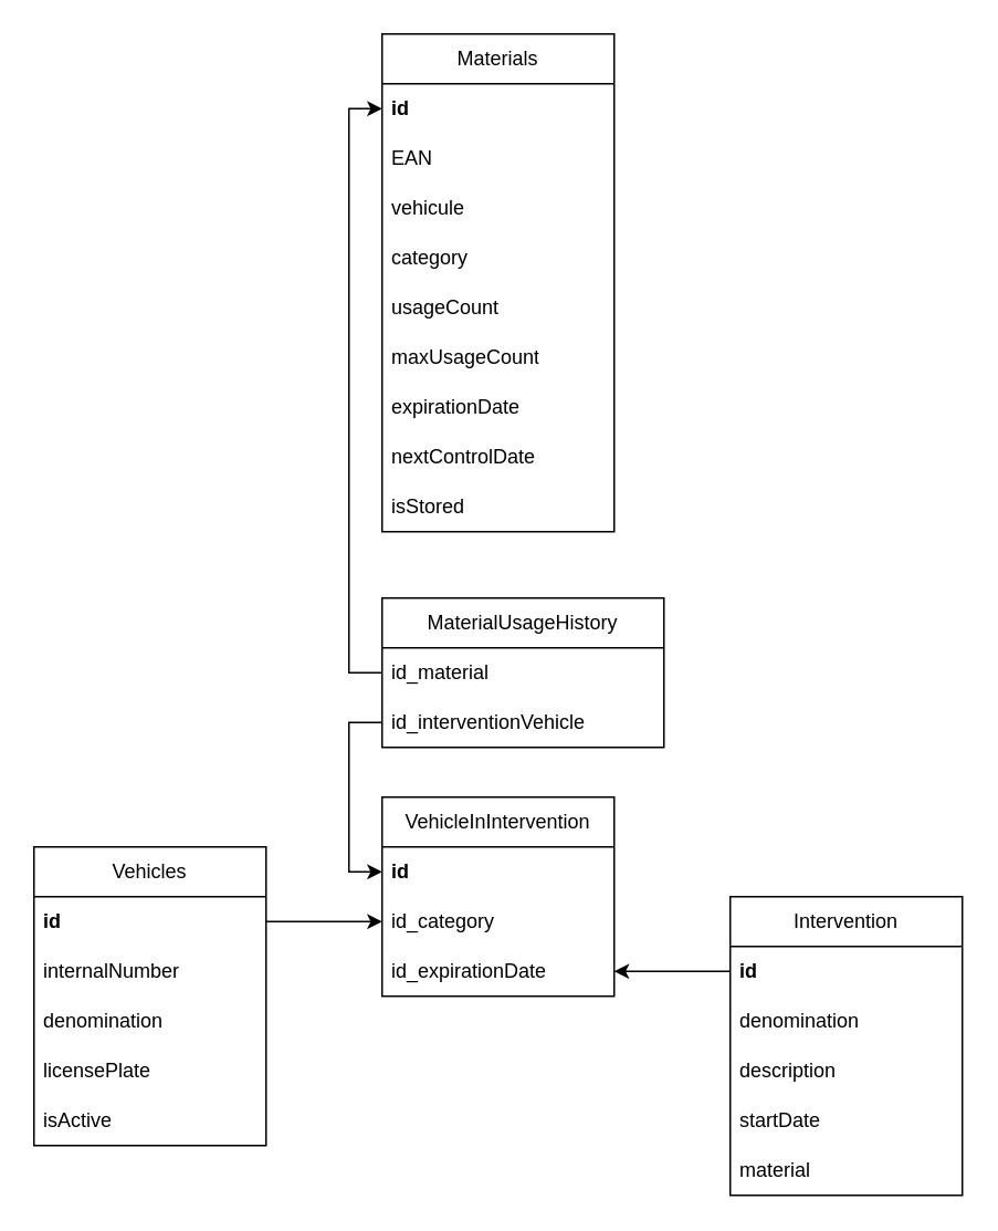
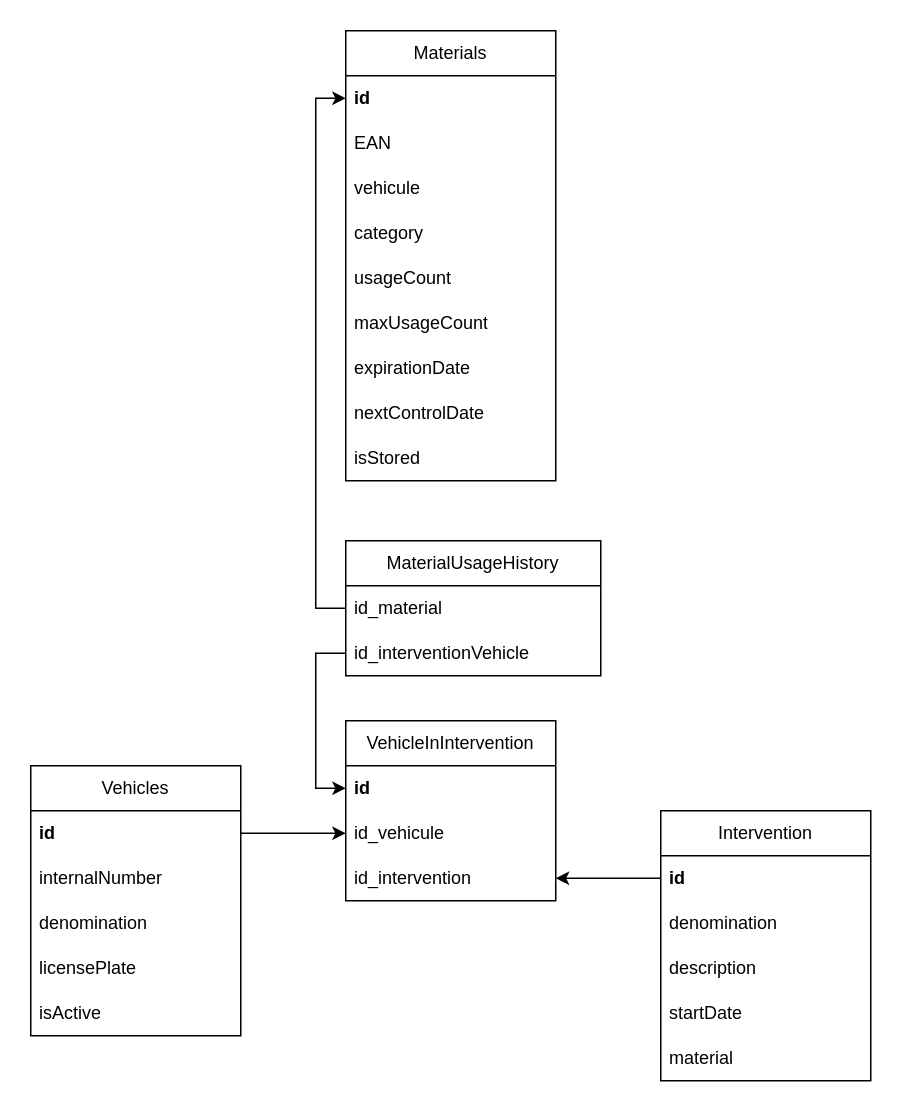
  <mxCell id="0" />
  <mxCell id="1" parent="0" />
  <mxCell id="2" value="Materials" style="swimlane;fontStyle=0;childLayout=stackLayout;horizontal=1;startSize=30;horizontalStack=0;resizeParent=1;resizeParentMax=0;resizeLast=0;collapsible=1;marginBottom=0;whiteSpace=wrap;html=1;" parent="1" vertex="1"><mxGeometry x="230" width="140" height="300" as="geometry" y="20" /></mxCell>
  <mxCell id="3" value="id" style="text;strokeColor=none;fillColor=none;align=left;verticalAlign=middle;spacingLeft=4;spacingRight=4;overflow=hidden;points=[[0,0.5],[1,0.5]];portConstraint=eastwest;rotatable=0;whiteSpace=wrap;html=1;fontStyle=1" parent="2" vertex="1"><mxGeometry y="30" width="140" height="30" as="geometry" /></mxCell>
  <mxCell id="4" value="EAN" style="text;strokeColor=none;fillColor=none;align=left;verticalAlign=middle;spacingLeft=4;spacingRight=4;overflow=hidden;points=[[0,0.5],[1,0.5]];portConstraint=eastwest;rotatable=0;whiteSpace=wrap;html=1;" parent="2" vertex="1"><mxGeometry y="60" width="140" height="30" as="geometry" /></mxCell>
  <mxCell id="5" value="vehicule" style="text;strokeColor=none;fillColor=none;align=left;verticalAlign=middle;spacingLeft=4;spacingRight=4;overflow=hidden;points=[[0,0.5],[1,0.5]];portConstraint=eastwest;rotatable=0;whiteSpace=wrap;html=1;" vertex="1" parent="2"><mxGeometry y="90" width="140" height="30" as="geometry" /></mxCell>
  <mxCell id="6" value="category" style="text;strokeColor=none;fillColor=none;align=left;verticalAlign=middle;spacingLeft=4;spacingRight=4;overflow=hidden;points=[[0,0.5],[1,0.5]];portConstraint=eastwest;rotatable=0;whiteSpace=wrap;html=1;" vertex="1" parent="2"><mxGeometry y="120" width="140" height="30" as="geometry" /></mxCell>
  <mxCell id="7" value="usageCount" style="text;strokeColor=none;fillColor=none;align=left;verticalAlign=middle;spacingLeft=4;spacingRight=4;overflow=hidden;points=[[0,0.5],[1,0.5]];portConstraint=eastwest;rotatable=0;whiteSpace=wrap;html=1;" parent="2" vertex="1"><mxGeometry y="150" width="140" height="30" as="geometry" /></mxCell>
  <mxCell id="8" value="maxUsageCount" style="text;strokeColor=none;fillColor=none;align=left;verticalAlign=middle;spacingLeft=4;spacingRight=4;overflow=hidden;points=[[0,0.5],[1,0.5]];portConstraint=eastwest;rotatable=0;whiteSpace=wrap;html=1;" parent="2" vertex="1"><mxGeometry y="180" width="140" height="30" as="geometry" /></mxCell>
  <mxCell id="9" value="expirationDate" style="text;strokeColor=none;fillColor=none;align=left;verticalAlign=middle;spacingLeft=4;spacingRight=4;overflow=hidden;points=[[0,0.5],[1,0.5]];portConstraint=eastwest;rotatable=0;whiteSpace=wrap;html=1;" parent="2" vertex="1"><mxGeometry y="210" width="140" height="30" as="geometry" /></mxCell>
  <mxCell id="10" value="nextControlDate" style="text;strokeColor=none;fillColor=none;align=left;verticalAlign=middle;spacingLeft=4;spacingRight=4;overflow=hidden;points=[[0,0.5],[1,0.5]];portConstraint=eastwest;rotatable=0;whiteSpace=wrap;html=1;" parent="2" vertex="1"><mxGeometry y="240" width="140" height="30" as="geometry" /></mxCell>
  <mxCell id="11" value="isStored" style="text;strokeColor=none;fillColor=none;align=left;verticalAlign=middle;spacingLeft=4;spacingRight=4;overflow=hidden;points=[[0,0.5],[1,0.5]];portConstraint=eastwest;rotatable=0;whiteSpace=wrap;html=1;" vertex="1" parent="2"><mxGeometry y="270" width="140" height="30" as="geometry" /></mxCell>
  <mxCell id="12" value="Vehicles" style="swimlane;fontStyle=0;childLayout=stackLayout;horizontal=1;startSize=30;horizontalStack=0;resizeParent=1;resizeParentMax=0;resizeLast=0;collapsible=1;marginBottom=0;whiteSpace=wrap;html=1;" parent="1" vertex="1"><mxGeometry x="20" y="510" width="140" height="180" as="geometry" /></mxCell>
  <mxCell id="13" value="id" style="text;strokeColor=none;fillColor=none;align=left;verticalAlign=middle;spacingLeft=4;spacingRight=4;overflow=hidden;points=[[0,0.5],[1,0.5]];portConstraint=eastwest;rotatable=0;whiteSpace=wrap;html=1;fontStyle=1" parent="12" vertex="1"><mxGeometry y="30" width="140" height="30" as="geometry" /></mxCell>
  <mxCell id="14" value="internalNumber" style="text;strokeColor=none;fillColor=none;align=left;verticalAlign=middle;spacingLeft=4;spacingRight=4;overflow=hidden;points=[[0,0.5],[1,0.5]];portConstraint=eastwest;rotatable=0;whiteSpace=wrap;html=1;" parent="12" vertex="1"><mxGeometry y="60" width="140" height="30" as="geometry" /></mxCell>
  <mxCell id="15" value="denomination" style="text;strokeColor=none;fillColor=none;align=left;verticalAlign=middle;spacingLeft=4;spacingRight=4;overflow=hidden;points=[[0,0.5],[1,0.5]];portConstraint=eastwest;rotatable=0;whiteSpace=wrap;html=1;" parent="12" vertex="1"><mxGeometry y="90" width="140" height="30" as="geometry" /></mxCell>
  <mxCell id="16" value="licensePlate" style="text;strokeColor=none;fillColor=none;align=left;verticalAlign=middle;spacingLeft=4;spacingRight=4;overflow=hidden;points=[[0,0.5],[1,0.5]];portConstraint=eastwest;rotatable=0;whiteSpace=wrap;html=1;" vertex="1" parent="12"><mxGeometry y="120" width="140" height="30" as="geometry" /></mxCell>
  <mxCell id="17" value="isActive" style="text;strokeColor=none;fillColor=none;align=left;verticalAlign=middle;spacingLeft=4;spacingRight=4;overflow=hidden;points=[[0,0.5],[1,0.5]];portConstraint=eastwest;rotatable=0;whiteSpace=wrap;html=1;" vertex="1" parent="12"><mxGeometry y="150" width="140" height="30" as="geometry" /></mxCell>
  <mxCell id="18" value="Intervention" style="swimlane;fontStyle=0;childLayout=stackLayout;horizontal=1;startSize=30;horizontalStack=0;resizeParent=1;resizeParentMax=0;resizeLast=0;collapsible=1;marginBottom=0;whiteSpace=wrap;html=1;" parent="1" vertex="1"><mxGeometry x="440" y="540" width="140" height="180" as="geometry" /></mxCell>
  <mxCell id="19" value="id" style="text;strokeColor=none;fillColor=none;align=left;verticalAlign=middle;spacingLeft=4;spacingRight=4;overflow=hidden;points=[[0,0.5],[1,0.5]];portConstraint=eastwest;rotatable=0;whiteSpace=wrap;html=1;fontStyle=1" parent="18" vertex="1"><mxGeometry y="30" width="140" height="30" as="geometry" /></mxCell>
  <mxCell id="20" value="denomination" style="text;strokeColor=none;fillColor=none;align=left;verticalAlign=middle;spacingLeft=4;spacingRight=4;overflow=hidden;points=[[0,0.5],[1,0.5]];portConstraint=eastwest;rotatable=0;whiteSpace=wrap;html=1;" parent="18" vertex="1"><mxGeometry y="60" width="140" height="30" as="geometry" /></mxCell>
  <mxCell id="21" value="description" style="text;strokeColor=none;fillColor=none;align=left;verticalAlign=middle;spacingLeft=4;spacingRight=4;overflow=hidden;points=[[0,0.5],[1,0.5]];portConstraint=eastwest;rotatable=0;whiteSpace=wrap;html=1;" vertex="1" parent="18"><mxGeometry y="90" width="140" height="30" as="geometry" /></mxCell>
  <mxCell id="22" value="startDate" style="text;strokeColor=none;fillColor=none;align=left;verticalAlign=middle;spacingLeft=4;spacingRight=4;overflow=hidden;points=[[0,0.5],[1,0.5]];portConstraint=eastwest;rotatable=0;whiteSpace=wrap;html=1;" parent="18" vertex="1"><mxGeometry y="120" width="140" height="30" as="geometry" /></mxCell>
  <mxCell id="23" value="material" style="text;strokeColor=none;fillColor=none;align=left;verticalAlign=middle;spacingLeft=4;spacingRight=4;overflow=hidden;points=[[0,0.5],[1,0.5]];portConstraint=eastwest;rotatable=0;whiteSpace=wrap;html=1;" parent="18" vertex="1"><mxGeometry y="150" width="140" height="30" as="geometry" /></mxCell>
  <mxCell id="24" value="VehicleInIntervention" style="swimlane;fontStyle=0;childLayout=stackLayout;horizontal=1;startSize=30;horizontalStack=0;resizeParent=1;resizeParentMax=0;resizeLast=0;collapsible=1;marginBottom=0;whiteSpace=wrap;html=1;" parent="1" vertex="1"><mxGeometry x="230" y="480" width="140" height="120" as="geometry" /></mxCell>
  <mxCell id="25" value="id" style="text;strokeColor=none;fillColor=none;align=left;verticalAlign=middle;spacingLeft=4;spacingRight=4;overflow=hidden;points=[[0,0.5],[1,0.5]];portConstraint=eastwest;rotatable=0;whiteSpace=wrap;html=1;fontStyle=1" vertex="1" parent="24"><mxGeometry y="30" width="140" height="30" as="geometry" /></mxCell>
- <mxCell id="26" value="id_category" style="text;strokeColor=none;fillColor=none;align=left;verticalAlign=middle;spacingLeft=4;spacingRight=4;overflow=hidden;points=[[0,0.5],[1,0.5]];portConstraint=eastwest;rotatable=0;whiteSpace=wrap;html=1;" parent="24" vertex="1"><mxGeometry y="60" width="140" height="30" as="geometry" /></mxCell>
- <mxCell id="27" value="id_expirationDate" style="text;strokeColor=none;fillColor=none;align=left;verticalAlign=middle;spacingLeft=4;spacingRight=4;overflow=hidden;points=[[0,0.5],[1,0.5]];portConstraint=eastwest;rotatable=0;whiteSpace=wrap;html=1;" parent="24" vertex="1"><mxGeometry y="90" width="140" height="30" as="geometry" /></mxCell>
+ <mxCell id="26" value="id_vehicule" style="text;strokeColor=none;fillColor=none;align=left;verticalAlign=middle;spacingLeft=4;spacingRight=4;overflow=hidden;points=[[0,0.5],[1,0.5]];portConstraint=eastwest;rotatable=0;whiteSpace=wrap;html=1;" parent="24" vertex="1"><mxGeometry y="60" width="140" height="30" as="geometry" /></mxCell>
+ <mxCell id="27" value="id_intervention" style="text;strokeColor=none;fillColor=none;align=left;verticalAlign=middle;spacingLeft=4;spacingRight=4;overflow=hidden;points=[[0,0.5],[1,0.5]];portConstraint=eastwest;rotatable=0;whiteSpace=wrap;html=1;" parent="24" vertex="1"><mxGeometry y="90" width="140" height="30" as="geometry" /></mxCell>
  <mxCell id="28" style="edgeStyle=orthogonalEdgeStyle;rounded=0;orthogonalLoop=1;jettySize=auto;html=1;entryX=0;entryY=0.5;entryDx=0;entryDy=0;" edge="1" parent="1" source="13" target="26"><mxGeometry relative="1" as="geometry" /></mxCell>
  <mxCell id="29" style="edgeStyle=orthogonalEdgeStyle;rounded=0;orthogonalLoop=1;jettySize=auto;html=1;entryX=1;entryY=0.5;entryDx=0;entryDy=0;" edge="1" parent="1" source="19" target="27"><mxGeometry relative="1" as="geometry" /></mxCell>
  <mxCell id="30" value="MaterialUsageHistory" style="swimlane;fontStyle=0;childLayout=stackLayout;horizontal=1;startSize=30;horizontalStack=0;resizeParent=1;resizeParentMax=0;resizeLast=0;collapsible=1;marginBottom=0;whiteSpace=wrap;html=1;" vertex="1" parent="1"><mxGeometry x="230" y="360" width="170" height="90" as="geometry" /></mxCell>
  <mxCell id="31" value="&lt;span style=&quot;font-weight: normal;&quot;&gt;id_material&lt;/span&gt;" style="text;strokeColor=none;fillColor=none;align=left;verticalAlign=middle;spacingLeft=4;spacingRight=4;overflow=hidden;points=[[0,0.5],[1,0.5]];portConstraint=eastwest;rotatable=0;whiteSpace=wrap;html=1;fontStyle=1" vertex="1" parent="30"><mxGeometry y="30" width="170" height="30" as="geometry" /></mxCell>
  <mxCell id="32" value="id_interventionVehicle" style="text;strokeColor=none;fillColor=none;align=left;verticalAlign=middle;spacingLeft=4;spacingRight=4;overflow=hidden;points=[[0,0.5],[1,0.5]];portConstraint=eastwest;rotatable=0;whiteSpace=wrap;html=1;" vertex="1" parent="30"><mxGeometry y="60" width="170" height="30" as="geometry" /></mxCell>
  <mxCell id="33" style="edgeStyle=orthogonalEdgeStyle;rounded=0;orthogonalLoop=1;jettySize=auto;html=1;entryX=0;entryY=0.5;entryDx=0;entryDy=0;" edge="1" parent="1" source="31" target="3"><mxGeometry relative="1" as="geometry" /></mxCell>
  <mxCell id="34" style="edgeStyle=orthogonalEdgeStyle;rounded=0;orthogonalLoop=1;jettySize=auto;html=1;" edge="1" parent="1" source="32" target="25"><mxGeometry relative="1" as="geometry"><Array as="points"><mxPoint x="210" y="435" /><mxPoint x="210" y="525" /></Array></mxGeometry></mxCell>
